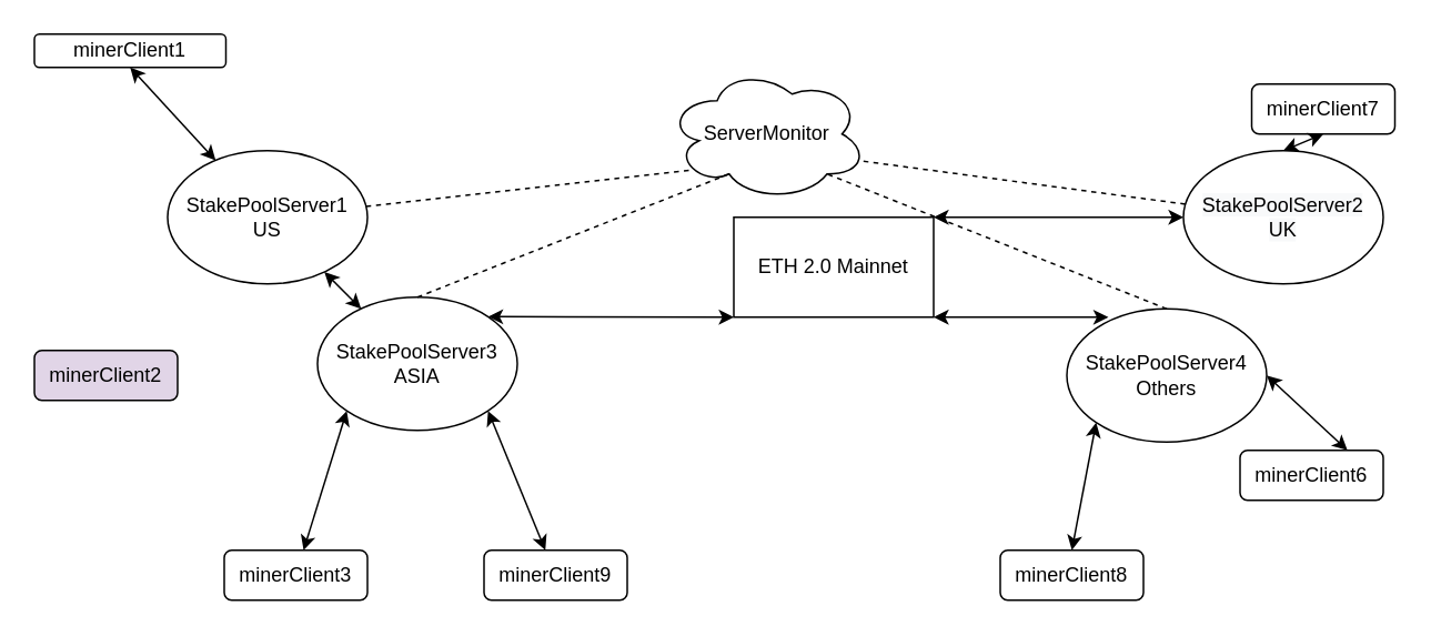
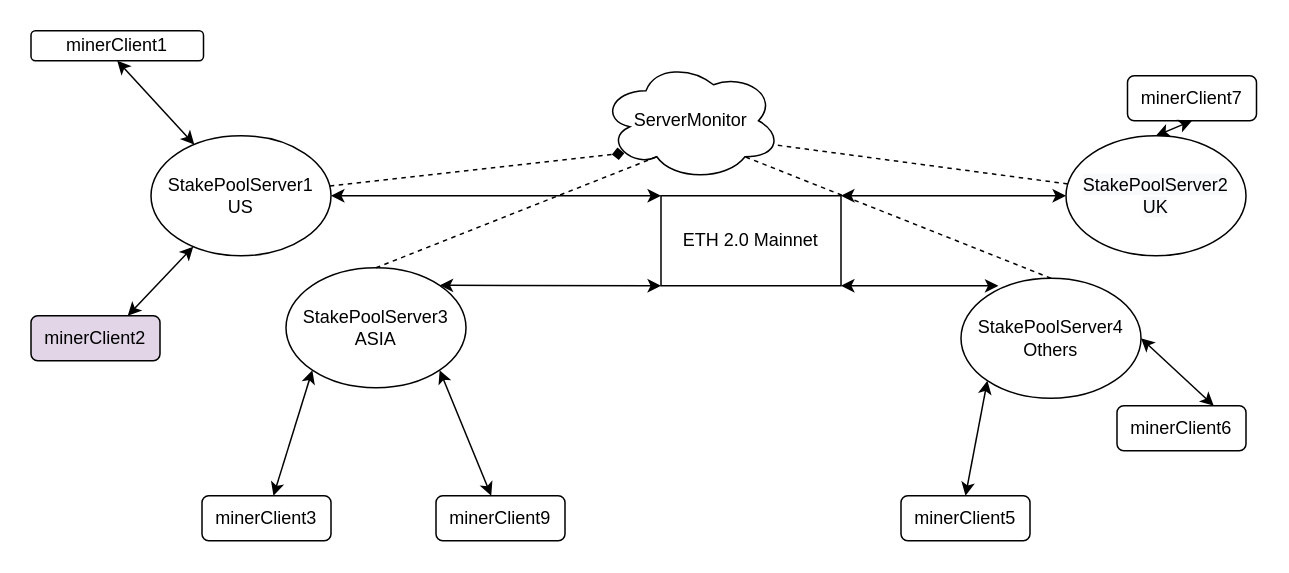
  <mxCell id="0" />
  <mxCell id="1" parent="0" />
  <mxCell id="2" value="ETH 2.0 Mainnet" style="rounded=0;whiteSpace=wrap;html=1;" vertex="1" parent="1"><mxGeometry x="440" y="130" width="120" height="60" as="geometry" /></mxCell>
  <mxCell id="3" value="StakePoolServer1&lt;br&gt;US" style="ellipse;whiteSpace=wrap;html=1;" vertex="1" parent="1"><mxGeometry x="100" y="90" width="120" height="80" as="geometry" /></mxCell>
  <mxCell id="4" value="&lt;span style=&quot;color: rgb(0, 0, 0); font-family: Helvetica; font-size: 12px; font-style: normal; font-variant-ligatures: normal; font-variant-caps: normal; font-weight: 400; letter-spacing: normal; orphans: 2; text-align: center; text-indent: 0px; text-transform: none; widows: 2; word-spacing: 0px; -webkit-text-stroke-width: 0px; background-color: rgb(248, 249, 250); text-decoration-thickness: initial; text-decoration-style: initial; text-decoration-color: initial; float: none; display: inline !important;&quot;&gt;StakePoolServer2&lt;/span&gt;&lt;br style=&quot;color: rgb(0, 0, 0); font-family: Helvetica; font-size: 12px; font-style: normal; font-variant-ligatures: normal; font-variant-caps: normal; font-weight: 400; letter-spacing: normal; orphans: 2; text-align: center; text-indent: 0px; text-transform: none; widows: 2; word-spacing: 0px; -webkit-text-stroke-width: 0px; background-color: rgb(248, 249, 250); text-decoration-thickness: initial; text-decoration-style: initial; text-decoration-color: initial;&quot;&gt;&lt;span style=&quot;color: rgb(0, 0, 0); font-family: Helvetica; font-size: 12px; font-style: normal; font-variant-ligatures: normal; font-variant-caps: normal; font-weight: 400; letter-spacing: normal; orphans: 2; text-align: center; text-indent: 0px; text-transform: none; widows: 2; word-spacing: 0px; -webkit-text-stroke-width: 0px; background-color: rgb(248, 249, 250); text-decoration-thickness: initial; text-decoration-style: initial; text-decoration-color: initial; float: none; display: inline !important;&quot;&gt;UK&lt;/span&gt;" style="ellipse;whiteSpace=wrap;html=1;" vertex="1" parent="1"><mxGeometry x="710" y="90" width="120" height="80" as="geometry" /></mxCell>
  <mxCell id="5" value="StakePoolServer3&lt;br&gt;ASIA" style="ellipse;whiteSpace=wrap;html=1;" vertex="1" parent="1"><mxGeometry x="190" y="178" width="120" height="80" as="geometry" /></mxCell>
  <mxCell id="6" value="StakePoolServer4&lt;br&gt;Others" style="ellipse;whiteSpace=wrap;html=1;" vertex="1" parent="1"><mxGeometry x="640" y="185" width="120" height="80" as="geometry" /></mxCell>
+ <mxCell id="7" value="" style="endArrow=classic;startArrow=classic;html=1;rounded=0;exitX=0;exitY=0;exitDx=0;exitDy=0;" edge="1" parent="1" source="2" target="3"><mxGeometry width="50" height="50" relative="1" as="geometry"><mxPoint x="340" y="70" as="sourcePoint" /><mxPoint x="330" y="10" as="targetPoint" /></mxGeometry></mxCell>
  <mxCell id="8" value="" style="endArrow=classic;startArrow=classic;html=1;rounded=0;entryX=0;entryY=0.5;entryDx=0;entryDy=0;exitX=1;exitY=0;exitDx=0;exitDy=0;" edge="1" parent="1" source="2" target="4"><mxGeometry width="50" height="50" relative="1" as="geometry"><mxPoint x="640" y="120" as="sourcePoint" /><mxPoint x="690" y="70" as="targetPoint" /></mxGeometry></mxCell>
  <mxCell id="9" value="" style="endArrow=classic;startArrow=classic;html=1;rounded=0;entryX=0;entryY=1;entryDx=0;entryDy=0;exitX=1;exitY=0;exitDx=0;exitDy=0;" edge="1" parent="1" source="5" target="2"><mxGeometry width="50" height="50" relative="1" as="geometry"><mxPoint x="320" y="240" as="sourcePoint" /><mxPoint x="370" y="190" as="targetPoint" /></mxGeometry></mxCell>
  <mxCell id="10" value="" style="endArrow=classic;startArrow=classic;html=1;rounded=0;entryX=1;entryY=1;entryDx=0;entryDy=0;exitX=0.208;exitY=0.063;exitDx=0;exitDy=0;exitPerimeter=0;" edge="1" parent="1" source="6" target="2"><mxGeometry width="50" height="50" relative="1" as="geometry"><mxPoint x="520" y="290" as="sourcePoint" /><mxPoint x="570" y="240" as="targetPoint" /></mxGeometry></mxCell>
  <mxCell id="11" value="ServerMonitor" style="ellipse;shape=cloud;whiteSpace=wrap;html=1;" vertex="1" parent="1"><mxGeometry x="400" y="40" width="120" height="80" as="geometry" /></mxCell>
- <mxCell id="12" value="" style="endArrow=none;dashed=1;html=1;rounded=0;entryX=0.13;entryY=0.77;entryDx=0;entryDy=0;entryPerimeter=0;" edge="1" parent="1" source="3" target="11"><mxGeometry width="50" height="50" relative="1" as="geometry"><mxPoint x="330" y="70" as="sourcePoint" /><mxPoint x="380" y="20" as="targetPoint" /></mxGeometry></mxCell>
+ <mxCell id="12" value="" style="endArrow=diamond;dashed=1;html=1;rounded=0;entryX=0.13;entryY=0.77;entryDx=0;entryDy=0;entryPerimeter=0;" edge="1" parent="1" source="3" target="11"><mxGeometry width="50" height="50" relative="1" as="geometry"><mxPoint x="330" y="70" as="sourcePoint" /><mxPoint x="380" y="20" as="targetPoint" /></mxGeometry></mxCell>
  <mxCell id="13" value="" style="endArrow=none;dashed=1;html=1;rounded=0;entryX=0.31;entryY=0.8;entryDx=0;entryDy=0;entryPerimeter=0;exitX=0.5;exitY=0;exitDx=0;exitDy=0;" edge="1" parent="1" source="5" target="11"><mxGeometry width="50" height="50" relative="1" as="geometry"><mxPoint x="420" y="90" as="sourcePoint" /><mxPoint x="470" y="40" as="targetPoint" /></mxGeometry></mxCell>
  <mxCell id="14" value="" style="endArrow=none;dashed=1;html=1;rounded=0;entryX=0.96;entryY=0.7;entryDx=0;entryDy=0;entryPerimeter=0;" edge="1" parent="1" source="4" target="11"><mxGeometry width="50" height="50" relative="1" as="geometry"><mxPoint x="560" y="60" as="sourcePoint" /><mxPoint x="610" y="10" as="targetPoint" /></mxGeometry></mxCell>
  <mxCell id="15" value="" style="endArrow=none;dashed=1;html=1;rounded=0;entryX=0.8;entryY=0.8;entryDx=0;entryDy=0;entryPerimeter=0;exitX=0.5;exitY=0;exitDx=0;exitDy=0;" edge="1" parent="1" source="6" target="11"><mxGeometry width="50" height="50" relative="1" as="geometry"><mxPoint x="500" y="90" as="sourcePoint" /><mxPoint x="550" y="40" as="targetPoint" /></mxGeometry></mxCell>
  <mxCell id="16" value="minerClient1" style="rounded=1;whiteSpace=wrap;html=1;" vertex="1" parent="1"><mxGeometry x="20" y="20" width="115" height="20" as="geometry" /></mxCell>
  <mxCell id="17" value="minerClient2" style="rounded=1;whiteSpace=wrap;html=1;fillColor=#e1d5e7;" vertex="1" parent="1"><mxGeometry x="20" y="210" width="86" height="30" as="geometry" /></mxCell>
  <mxCell id="18" value="minerClient3" style="rounded=1;whiteSpace=wrap;html=1;" vertex="1" parent="1"><mxGeometry x="134" y="330" width="86" height="30" as="geometry" /></mxCell>
  <mxCell id="19" value="minerClient9" style="rounded=1;whiteSpace=wrap;html=1;" vertex="1" parent="1"><mxGeometry x="290" y="330" width="86" height="30" as="geometry" /></mxCell>
- <mxCell id="20" value="minerClient8" style="rounded=1;whiteSpace=wrap;html=1;" vertex="1" parent="1"><mxGeometry x="600" y="330" width="86" height="30" as="geometry" /></mxCell>
+ <mxCell id="20" value="minerClient5" style="rounded=1;whiteSpace=wrap;html=1;" vertex="1" parent="1"><mxGeometry x="600" y="330" width="86" height="30" as="geometry" /></mxCell>
  <mxCell id="21" value="minerClient6" style="rounded=1;whiteSpace=wrap;html=1;" vertex="1" parent="1"><mxGeometry x="744" y="270" width="86" height="30" as="geometry" /></mxCell>
  <mxCell id="22" value="minerClient7" style="rounded=1;whiteSpace=wrap;html=1;" vertex="1" parent="1"><mxGeometry x="751" y="50" width="86" height="30" as="geometry" /></mxCell>
  <mxCell id="23" value="" style="endArrow=classic;startArrow=classic;html=1;rounded=0;entryX=0.5;entryY=1;entryDx=0;entryDy=0;" edge="1" parent="1" source="3" target="16"><mxGeometry width="50" height="50" relative="1" as="geometry"><mxPoint x="60" y="110" as="sourcePoint" /><mxPoint x="110" y="60" as="targetPoint" /></mxGeometry></mxCell>
- <mxCell id="24" value="" style="endArrow=classic;startArrow=classic;html=1;rounded=0;" edge="1" parent="1" source="3" target="5"><mxGeometry width="50" height="50" relative="1" as="geometry"><mxPoint x="132.282" y="108.892" as="sourcePoint" /><mxPoint x="73" y="60" as="targetPoint" /></mxGeometry></mxCell>
+ <mxCell id="24" value="" style="endArrow=classic;startArrow=classic;html=1;rounded=0;entryX=0.75;entryY=0;entryDx=0;entryDy=0;" edge="1" parent="1" source="3" target="17"><mxGeometry width="50" height="50" relative="1" as="geometry"><mxPoint x="132.282" y="108.892" as="sourcePoint" /><mxPoint x="73" y="60" as="targetPoint" /></mxGeometry></mxCell>
  <mxCell id="25" value="" style="endArrow=classic;startArrow=classic;html=1;rounded=0;entryX=0;entryY=1;entryDx=0;entryDy=0;" edge="1" parent="1" source="18" target="5"><mxGeometry width="50" height="50" relative="1" as="geometry"><mxPoint x="142.282" y="118.892" as="sourcePoint" /><mxPoint x="83" y="70" as="targetPoint" /></mxGeometry></mxCell>
  <mxCell id="26" value="" style="endArrow=classic;startArrow=classic;html=1;rounded=0;exitX=1;exitY=1;exitDx=0;exitDy=0;" edge="1" parent="1" source="5" target="19"><mxGeometry width="50" height="50" relative="1" as="geometry"><mxPoint x="152.282" y="128.892" as="sourcePoint" /><mxPoint x="93" y="80" as="targetPoint" /></mxGeometry></mxCell>
  <mxCell id="27" value="" style="endArrow=classic;startArrow=classic;html=1;rounded=0;entryX=0;entryY=1;entryDx=0;entryDy=0;exitX=0.5;exitY=0;exitDx=0;exitDy=0;" edge="1" parent="1" source="20" target="6"><mxGeometry width="50" height="50" relative="1" as="geometry"><mxPoint x="162.282" y="138.892" as="sourcePoint" /><mxPoint x="103" y="90" as="targetPoint" /></mxGeometry></mxCell>
  <mxCell id="28" value="" style="endArrow=classic;startArrow=classic;html=1;rounded=0;entryX=1;entryY=0.5;entryDx=0;entryDy=0;exitX=0.75;exitY=0;exitDx=0;exitDy=0;" edge="1" parent="1" source="21" target="6"><mxGeometry width="50" height="50" relative="1" as="geometry"><mxPoint x="172.282" y="148.892" as="sourcePoint" /><mxPoint x="113" y="100" as="targetPoint" /></mxGeometry></mxCell>
  <mxCell id="29" value="" style="endArrow=classic;startArrow=classic;html=1;rounded=0;entryX=0.5;entryY=1;entryDx=0;entryDy=0;exitX=0.5;exitY=0;exitDx=0;exitDy=0;" edge="1" parent="1" source="4" target="22"><mxGeometry width="50" height="50" relative="1" as="geometry"><mxPoint x="182.282" y="158.892" as="sourcePoint" /><mxPoint x="123" y="110" as="targetPoint" /></mxGeometry></mxCell>
